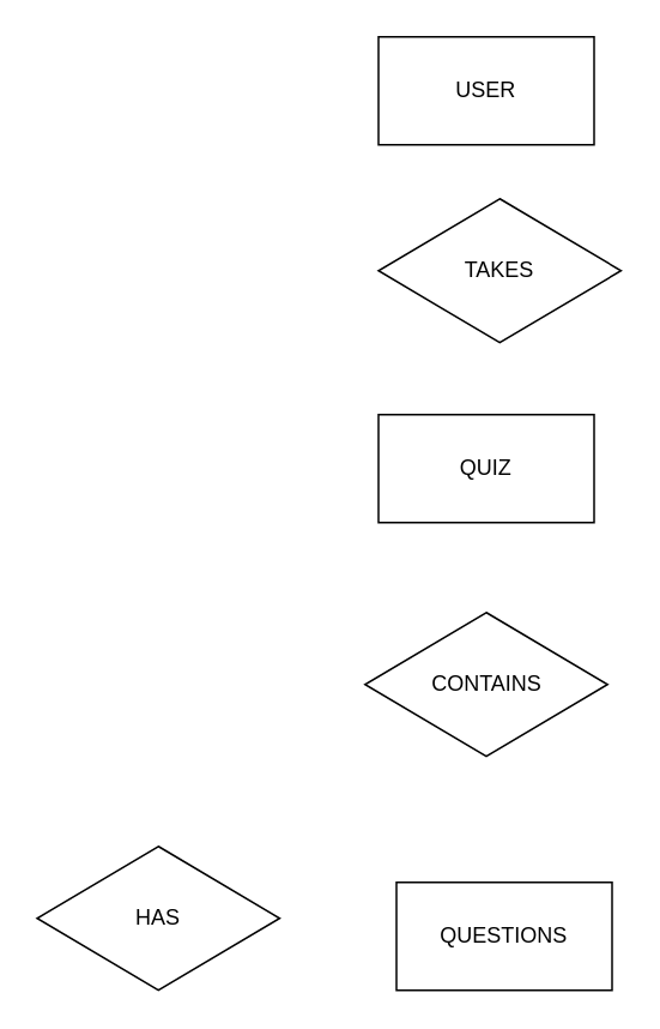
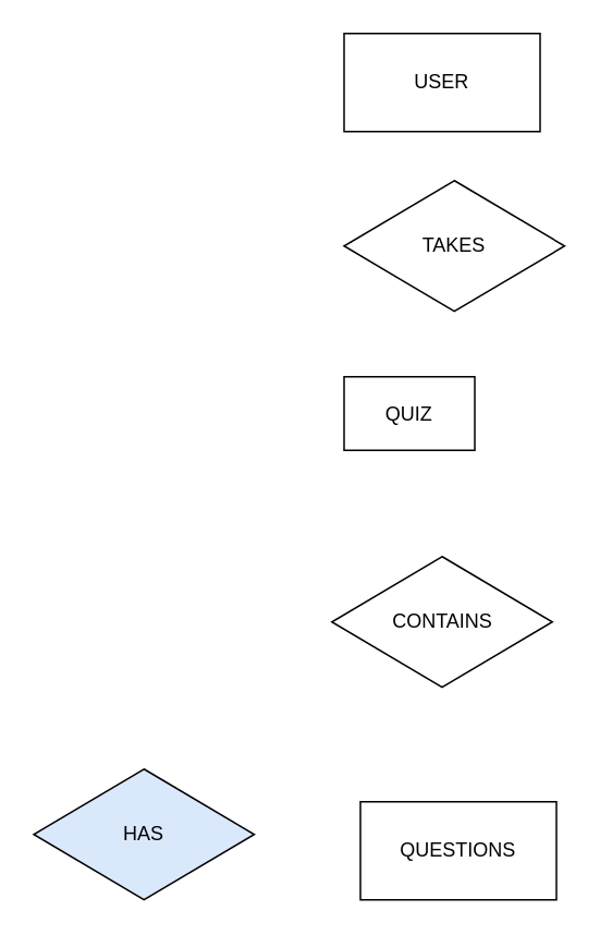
  <mxCell id="0" />
  <mxCell id="1" parent="0" />
  <mxCell id="2" value="USER" style="rounded=0;whiteSpace=wrap;html=1;" vertex="1" parent="1"><mxGeometry x="210" y="20" width="120" height="60" as="geometry" /></mxCell>
- <mxCell id="3" value="QUIZ" style="rounded=0;whiteSpace=wrap;html=1;" vertex="1" parent="1"><mxGeometry x="210" y="230" width="120" height="60" as="geometry" /></mxCell>
+ <mxCell id="3" value="QUIZ" style="rounded=0;whiteSpace=wrap;html=1;" vertex="1" parent="1"><mxGeometry x="210" y="230" width="80" height="45" as="geometry" /></mxCell>
  <mxCell id="4" value="TAKES" style="rhombus;whiteSpace=wrap;html=1;" vertex="1" parent="1"><mxGeometry x="210" y="110" width="135" height="80" as="geometry" /></mxCell>
  <mxCell id="5" value="QUESTIONS" style="rounded=0;whiteSpace=wrap;html=1;" vertex="1" parent="1"><mxGeometry x="220" y="490" width="120" height="60" as="geometry" /></mxCell>
  <mxCell id="6" value="CONTAINS" style="rhombus;whiteSpace=wrap;html=1;" vertex="1" parent="1"><mxGeometry x="202.5" y="340" width="135" height="80" as="geometry" /></mxCell>
- <mxCell id="7" value="HAS" style="rhombus;whiteSpace=wrap;html=1;" vertex="1" parent="1"><mxGeometry x="20" y="470" width="135" height="80" as="geometry" /></mxCell>
+ <mxCell id="7" value="HAS" style="rhombus;whiteSpace=wrap;html=1;fillColor=#dae8fc;" vertex="1" parent="1"><mxGeometry x="20" y="470" width="135" height="80" as="geometry" /></mxCell>
